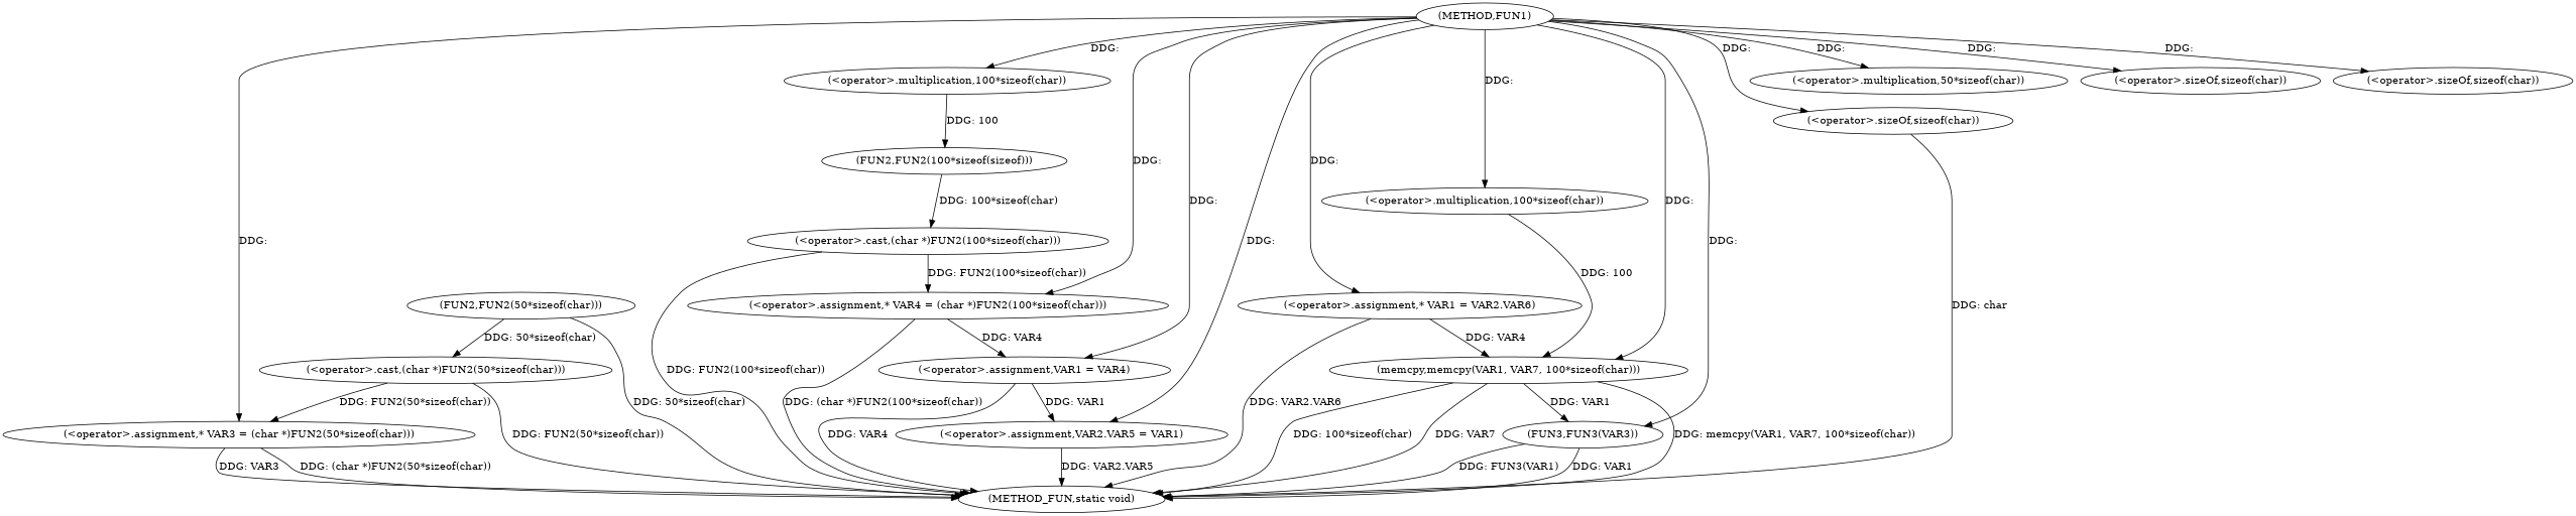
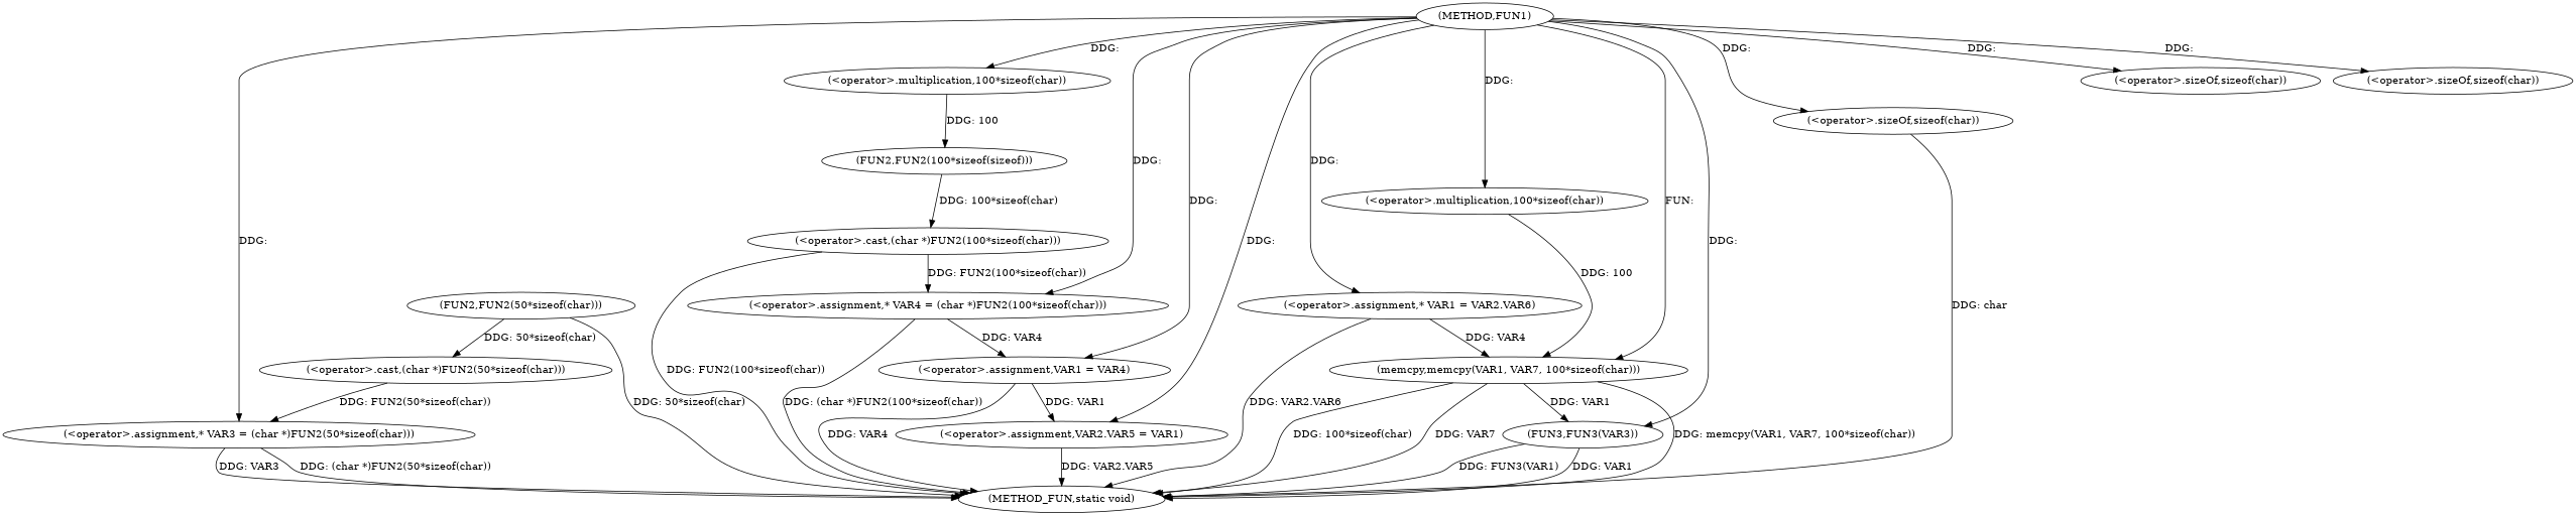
  digraph {
    n1 [label="(METHOD,FUN1)"]
    n2 [label="(<operator>.assignment,* VAR3 = (char *)FUN2(50*sizeof(char)))"]
-   n3 [label="(<operator>.multiplication,50*sizeof(char))"]
    n4 [label="(<operator>.sizeOf,sizeof(char))"]
    n5 [label="(<operator>.assignment,* VAR4 = (char *)FUN2(100*sizeof(char)))"]
    n6 [label="(<operator>.multiplication,100*sizeof(char))"]
    n7 [label="(<operator>.sizeOf,sizeof(char))"]
    n8 [label="(<operator>.assignment,VAR1 = VAR4)"]
    n9 [label="(<operator>.assignment,VAR2.VAR5 = VAR1)"]
    n10 [label="(<operator>.assignment,* VAR1 = VAR2.VAR6)"]
    n11 [label="(memcpy,memcpy(VAR1, VAR7, 100*sizeof(char)))"]
    n12 [label="(<operator>.multiplication,100*sizeof(char))"]
    n13 [label="(<operator>.sizeOf,sizeof(char))"]
    n14 [label="(FUN3,FUN3(VAR3))"]
    n15 [label="(METHOD_FUN,static void)"]
    n16 [label="(FUN2,FUN2(100*sizeof(sizeof)))"]
    n17 [label="(<operator>.cast,(char *)FUN2(50*sizeof(char)))"]
    n18 [label="(FUN2,FUN2(50*sizeof(char)))"]
    n19 [label="(<operator>.cast,(char *)FUN2(100*sizeof(char)))"]
    n1 -> n2 [label="DDG: "]
-   n1 -> n3 [label="DDG: "]
    n1 -> n4 [label="DDG: "]
    n1 -> n5 [label="DDG: "]
    n1 -> n6 [label="DDG: "]
    n1 -> n7 [label="DDG: "]
    n1 -> n8 [label="DDG: "]
    n1 -> n9 [label="DDG: "]
    n1 -> n10 [label="DDG: "]
-   n1 -> n11 [label="DDG: "]
+   n1 -> n11 [label="FUN: "]
    n1 -> n12 [label="DDG: "]
    n1 -> n13 [label="DDG: "]
    n1 -> n14 [label="DDG: "]
    n2 -> n15 [label="DDG: (char *)FUN2(50*sizeof(char))"]
    n2 -> n15 [label="DDG: VAR3"]
    n5 -> n8 [label="DDG: VAR4"]
    n5 -> n15 [label="DDG: (char *)FUN2(100*sizeof(char))"]
    n6 -> n16 [label="DDG: 100"]
    n8 -> n9 [label="DDG: VAR1"]
    n8 -> n15 [label="DDG: VAR4"]
    n9 -> n15 [label="DDG: VAR2.VAR5"]
    n10 -> n11 [label="DDG: VAR4"]
    n10 -> n15 [label="DDG: VAR2.VAR6"]
    n11 -> n14 [label="DDG: VAR1"]
    n11 -> n15 [label="DDG: memcpy(VAR1, VAR7, 100*sizeof(char))"]
    n11 -> n15 [label="DDG: 100*sizeof(char)"]
    n11 -> n15 [label="DDG: VAR7"]
    n12 -> n11 [label="DDG: 100"]
    n13 -> n15 [label="DDG: char"]
    n14 -> n15 [label="DDG: VAR1"]
    n14 -> n15 [label="DDG: FUN3(VAR1)"]
    n16 -> n19 [label="DDG: 100*sizeof(char)"]
    n17 -> n2 [label="DDG: FUN2(50*sizeof(char))"]
-   n17 -> n15 [label="DDG: FUN2(50*sizeof(char))"]
    n18 -> n15 [label="DDG: 50*sizeof(char)"]
    n18 -> n17 [label="DDG: 50*sizeof(char)"]
    n19 -> n5 [label="DDG: FUN2(100*sizeof(char))"]
    n19 -> n15 [label="DDG: FUN2(100*sizeof(char))"]
  }
